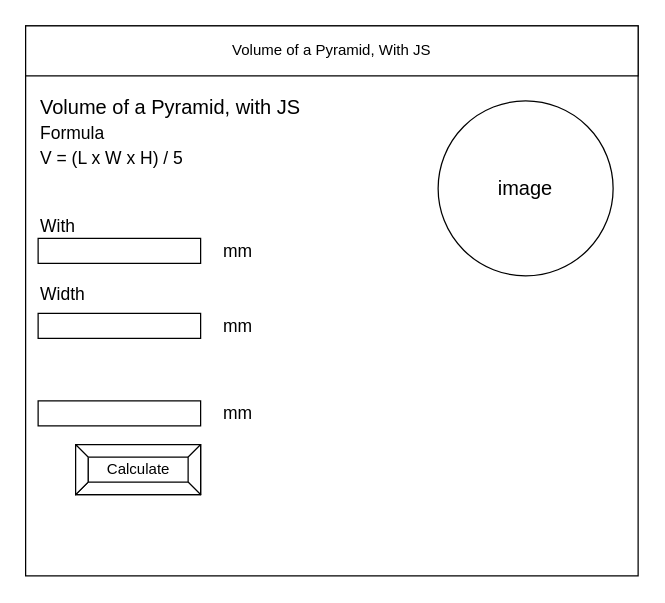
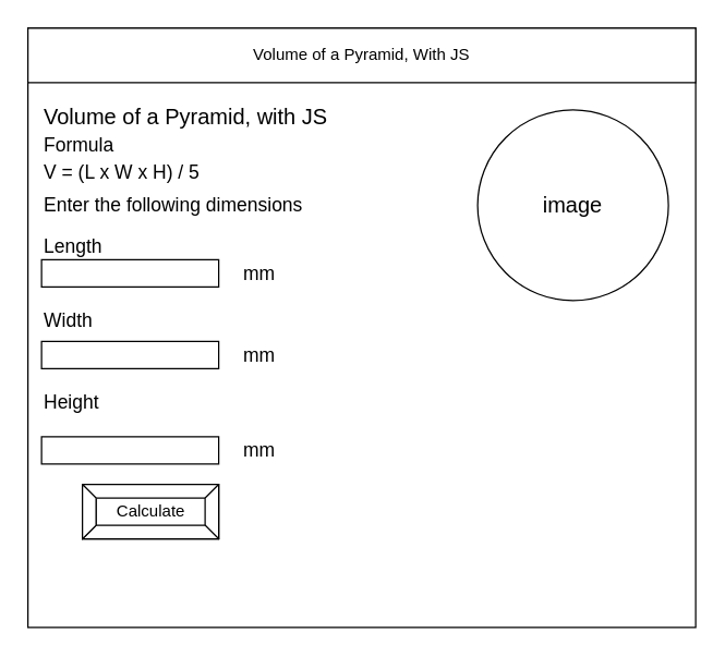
  <mxCell id="0" />
  <mxCell id="1" parent="0" />
  <mxCell id="2" value="" style="rounded=0;whiteSpace=wrap;html=1;" parent="1" vertex="1"><mxGeometry x="20" y="20" width="490" height="440" as="geometry" /></mxCell>
  <mxCell id="3" value="Volume of a Pyramid, With JS" style="rounded=0;whiteSpace=wrap;html=1;" parent="1" vertex="1"><mxGeometry x="20" y="20" width="490" height="40" as="geometry" /></mxCell>
  <mxCell id="4" value="Calculate" style="labelPosition=center;verticalLabelPosition=middle;align=center;html=1;shape=mxgraph.basic.button;dx=10;" parent="1" vertex="1"><mxGeometry x="60" y="355" width="100" height="40" as="geometry" /></mxCell>
  <mxCell id="5" value="&lt;font style=&quot;font-size: 16px&quot;&gt;Volume of a Pyramid, with JS&lt;/font&gt;" style="text;html=1;strokeColor=none;fillColor=none;align=left;verticalAlign=middle;whiteSpace=wrap;rounded=0;fontSize=13;" parent="1" vertex="1"><mxGeometry x="30" y="70" width="320" height="30" as="geometry" /></mxCell>
  <mxCell id="6" value="image" style="ellipse;whiteSpace=wrap;html=1;aspect=fixed;fontSize=16;" parent="1" vertex="1"><mxGeometry x="350" y="80" width="140" height="140" as="geometry" /></mxCell>
  <mxCell id="7" value="&lt;span style=&quot;font-size: 14px&quot;&gt;Formula&lt;br&gt;V = (L x W x H) / 5&lt;br&gt;&lt;/span&gt;" style="text;html=1;strokeColor=none;fillColor=none;align=left;verticalAlign=middle;whiteSpace=wrap;rounded=0;fontSize=16;" parent="1" vertex="1"><mxGeometry x="30" y="100" width="170" height="30" as="geometry" /></mxCell>
- <mxCell id="9" value="With" style="text;html=1;strokeColor=none;fillColor=none;align=left;verticalAlign=middle;whiteSpace=wrap;rounded=0;fontSize=14;" parent="1" vertex="1"><mxGeometry x="30" y="165" width="200" height="30" as="geometry" /></mxCell>
+ <mxCell id="8" value="Enter the following dimensions" style="text;html=1;strokeColor=none;fillColor=none;align=left;verticalAlign=middle;whiteSpace=wrap;rounded=0;fontSize=14;" parent="1" vertex="1"><mxGeometry x="30" y="135" width="230" height="30" as="geometry" /></mxCell>
+ <mxCell id="9" value="Length" style="text;html=1;strokeColor=none;fillColor=none;align=left;verticalAlign=middle;whiteSpace=wrap;rounded=0;fontSize=14;" parent="1" vertex="1"><mxGeometry x="30" y="165" width="200" height="30" as="geometry" /></mxCell>
  <mxCell id="10" value="Width" style="text;html=1;strokeColor=none;fillColor=none;align=left;verticalAlign=middle;whiteSpace=wrap;rounded=0;fontSize=14;" parent="1" vertex="1"><mxGeometry x="30" y="220" width="200" height="30" as="geometry" /></mxCell>
+ <mxCell id="11" value="Height" style="text;html=1;strokeColor=none;fillColor=none;align=left;verticalAlign=middle;whiteSpace=wrap;rounded=0;fontSize=14;" parent="1" vertex="1"><mxGeometry x="30" y="280" width="200" height="30" as="geometry" /></mxCell>
  <mxCell id="12" value="" style="rounded=0;whiteSpace=wrap;html=1;fontSize=14;" parent="1" vertex="1"><mxGeometry x="30" y="190" width="130" height="20" as="geometry" /></mxCell>
  <mxCell id="13" value="" style="rounded=0;whiteSpace=wrap;html=1;fontSize=14;" parent="1" vertex="1"><mxGeometry x="30" y="250" width="130" height="20" as="geometry" /></mxCell>
  <mxCell id="14" value="" style="rounded=0;whiteSpace=wrap;html=1;fontSize=14;" parent="1" vertex="1"><mxGeometry x="30" y="320" width="130" height="20" as="geometry" /></mxCell>
  <mxCell id="15" value="mm" style="text;html=1;strokeColor=none;fillColor=none;align=center;verticalAlign=middle;whiteSpace=wrap;rounded=0;fontSize=14;" parent="1" vertex="1"><mxGeometry x="160" y="185" width="60" height="30" as="geometry" /></mxCell>
  <mxCell id="16" value="mm" style="text;html=1;strokeColor=none;fillColor=none;align=center;verticalAlign=middle;whiteSpace=wrap;rounded=0;fontSize=14;" parent="1" vertex="1"><mxGeometry x="160" y="245" width="60" height="30" as="geometry" /></mxCell>
  <mxCell id="17" value="mm" style="text;html=1;strokeColor=none;fillColor=none;align=center;verticalAlign=middle;whiteSpace=wrap;rounded=0;fontSize=14;" parent="1" vertex="1"><mxGeometry x="160" y="315" width="60" height="30" as="geometry" /></mxCell>
